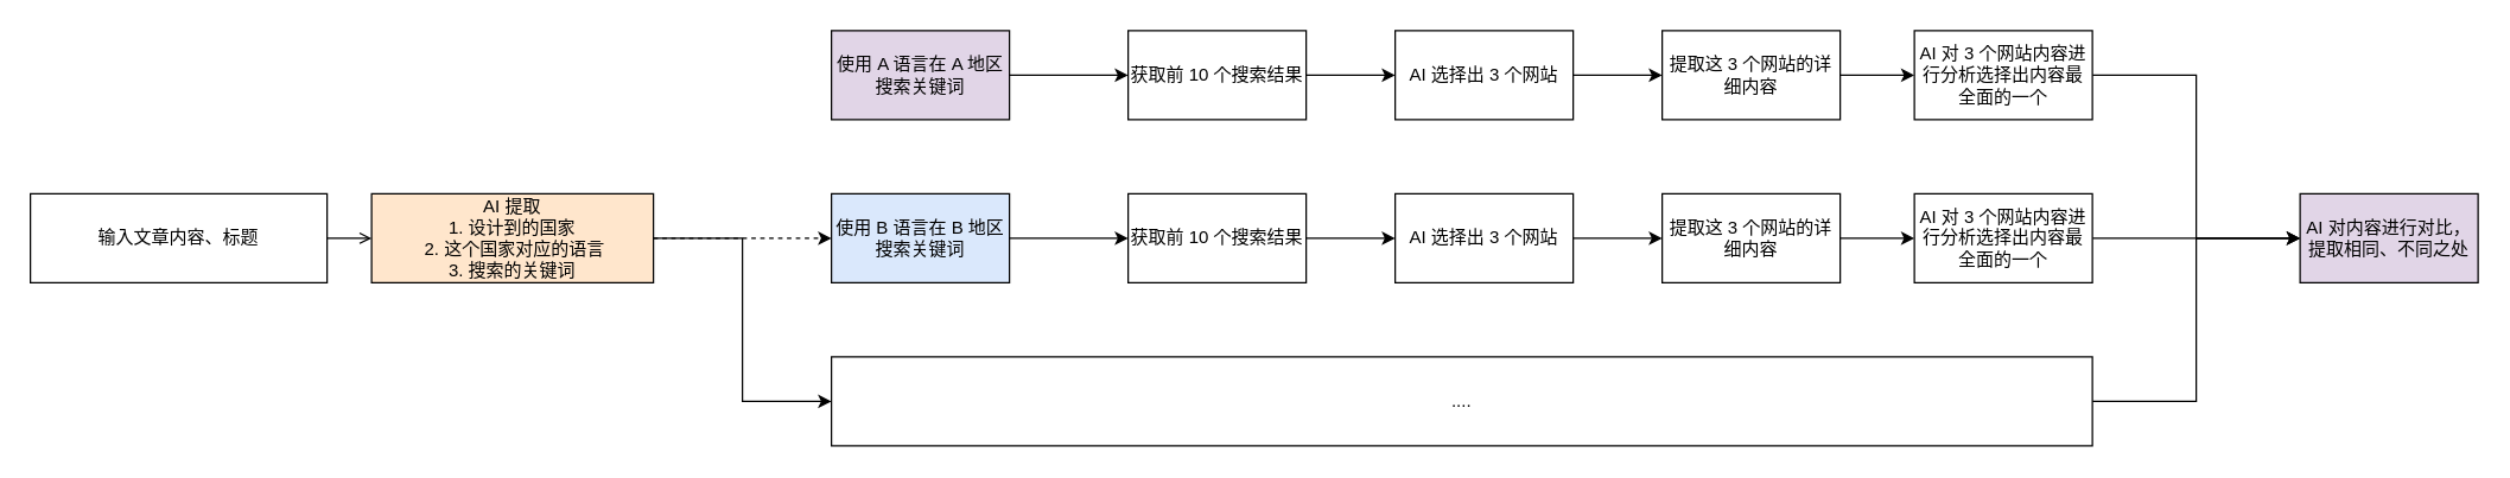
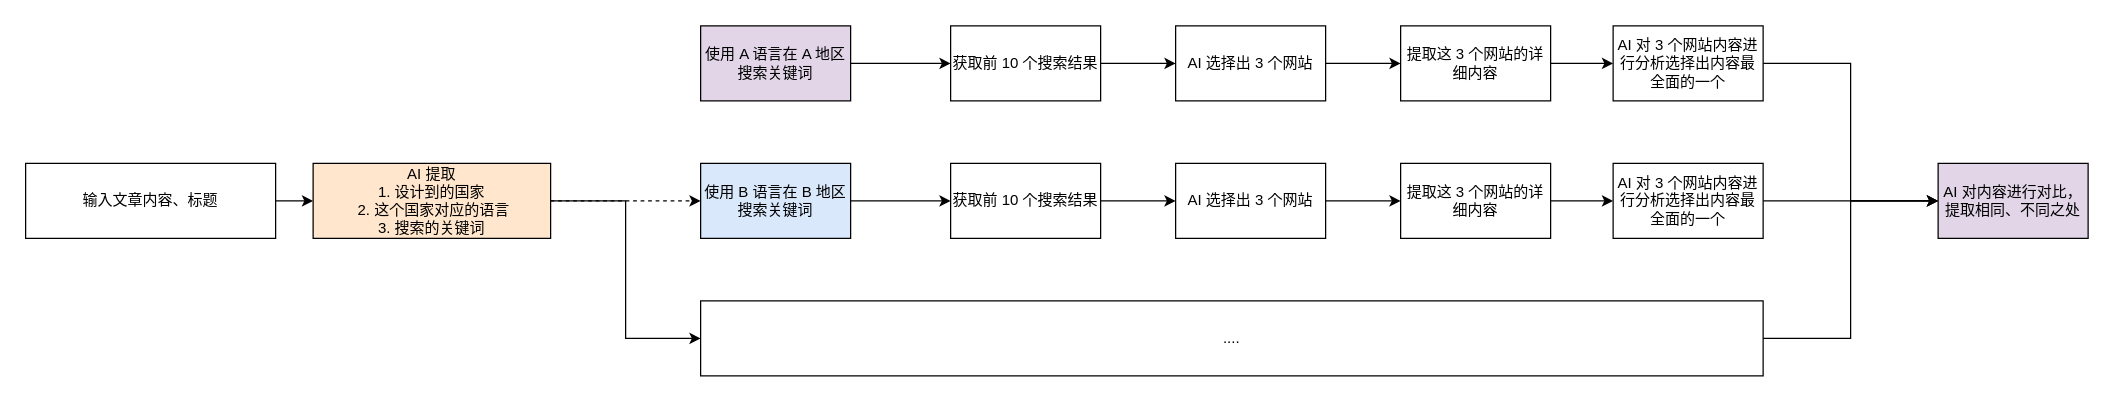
  <mxCell id="0" />
  <mxCell id="1" parent="0" />
- <mxCell id="2" style="edgeStyle=orthogonalEdgeStyle;rounded=0;orthogonalLoop=1;jettySize=auto;html=1;exitX=1;exitY=0.5;exitDx=0;exitDy=0;endArrow=open;" edge="1" parent="1" source="3" target="6"><mxGeometry relative="1" as="geometry" /></mxCell>
+ <mxCell id="2" style="edgeStyle=orthogonalEdgeStyle;rounded=0;orthogonalLoop=1;jettySize=auto;html=1;exitX=1;exitY=0.5;exitDx=0;exitDy=0;" edge="1" parent="1" source="3" target="6"><mxGeometry relative="1" as="geometry" /></mxCell>
  <mxCell id="3" value="输入文章内容、标题" style="rounded=0;whiteSpace=wrap;html=1;" vertex="1" parent="1"><mxGeometry x="20" y="130" width="200" height="60" as="geometry" /></mxCell>
  <mxCell id="4" style="edgeStyle=orthogonalEdgeStyle;rounded=0;orthogonalLoop=1;jettySize=auto;html=1;exitX=1;exitY=0.5;exitDx=0;exitDy=0;entryX=0;entryY=0.5;entryDx=0;entryDy=0;dashed=1;" edge="1" parent="1" source="6" target="10"><mxGeometry relative="1" as="geometry" /></mxCell>
  <mxCell id="5" style="edgeStyle=orthogonalEdgeStyle;rounded=0;orthogonalLoop=1;jettySize=auto;html=1;exitX=1;exitY=0.5;exitDx=0;exitDy=0;entryX=0;entryY=0.5;entryDx=0;entryDy=0;" edge="1" parent="1" source="6" target="12"><mxGeometry relative="1" as="geometry" /></mxCell>
  <mxCell id="6" value="AI 提取&lt;br&gt;1. 设计到的国家&lt;br&gt;&amp;nbsp;2. 这个国家对应的语言&lt;br&gt;3. 搜索的关键词" style="rounded=0;whiteSpace=wrap;html=1;fillColor=#ffe6cc;" vertex="1" parent="1"><mxGeometry x="250" y="130" width="190" height="60" as="geometry" /></mxCell>
  <mxCell id="7" style="edgeStyle=orthogonalEdgeStyle;rounded=0;orthogonalLoop=1;jettySize=auto;html=1;exitX=1;exitY=0.5;exitDx=0;exitDy=0;entryX=0;entryY=0.5;entryDx=0;entryDy=0;" edge="1" parent="1" source="8" target="14"><mxGeometry relative="1" as="geometry" /></mxCell>
  <mxCell id="8" value="使用 A 语言在 A 地区搜索关键词" style="whiteSpace=wrap;html=1;rounded=0;fillColor=#e1d5e7;" vertex="1" parent="1"><mxGeometry x="560" y="20" width="120" height="60" as="geometry" /></mxCell>
  <mxCell id="9" style="edgeStyle=orthogonalEdgeStyle;rounded=0;orthogonalLoop=1;jettySize=auto;html=1;exitX=1;exitY=0.5;exitDx=0;exitDy=0;" edge="1" parent="1" source="10" target="16"><mxGeometry relative="1" as="geometry" /></mxCell>
  <mxCell id="10" value="使用 B 语言在 B 地区搜索关键词" style="whiteSpace=wrap;html=1;rounded=0;fillColor=#dae8fc;" vertex="1" parent="1"><mxGeometry x="560" y="130" width="120" height="60" as="geometry" /></mxCell>
  <mxCell id="11" style="edgeStyle=orthogonalEdgeStyle;rounded=0;orthogonalLoop=1;jettySize=auto;html=1;exitX=1;exitY=0.5;exitDx=0;exitDy=0;entryX=0;entryY=0.5;entryDx=0;entryDy=0;" edge="1" parent="1" source="12" target="29"><mxGeometry relative="1" as="geometry" /></mxCell>
  <mxCell id="12" value="...." style="whiteSpace=wrap;html=1;rounded=0;" vertex="1" parent="1"><mxGeometry x="560" y="240" width="850" height="60" as="geometry" /></mxCell>
  <mxCell id="13" style="edgeStyle=orthogonalEdgeStyle;rounded=0;orthogonalLoop=1;jettySize=auto;html=1;exitX=1;exitY=0.5;exitDx=0;exitDy=0;entryX=0;entryY=0.5;entryDx=0;entryDy=0;" edge="1" parent="1" source="14" target="18"><mxGeometry relative="1" as="geometry" /></mxCell>
  <mxCell id="14" value="获取前 10 个搜索结果" style="whiteSpace=wrap;html=1;rounded=0;" vertex="1" parent="1"><mxGeometry x="760" y="20" width="120" height="60" as="geometry" /></mxCell>
  <mxCell id="15" value="" style="edgeStyle=orthogonalEdgeStyle;rounded=0;orthogonalLoop=1;jettySize=auto;html=1;" edge="1" parent="1" source="16" target="24"><mxGeometry relative="1" as="geometry" /></mxCell>
  <mxCell id="16" value="获取前 10 个搜索结果" style="whiteSpace=wrap;html=1;rounded=0;" vertex="1" parent="1"><mxGeometry x="760" y="130" width="120" height="60" as="geometry" /></mxCell>
  <mxCell id="17" style="edgeStyle=orthogonalEdgeStyle;rounded=0;orthogonalLoop=1;jettySize=auto;html=1;exitX=1;exitY=0.5;exitDx=0;exitDy=0;entryX=0;entryY=0.5;entryDx=0;entryDy=0;" edge="1" parent="1" source="18" target="20"><mxGeometry relative="1" as="geometry" /></mxCell>
  <mxCell id="18" value="AI 选择出 3 个网站" style="whiteSpace=wrap;html=1;rounded=0;" vertex="1" parent="1"><mxGeometry x="940" y="20" width="120" height="60" as="geometry" /></mxCell>
  <mxCell id="19" style="edgeStyle=orthogonalEdgeStyle;rounded=0;orthogonalLoop=1;jettySize=auto;html=1;exitX=1;exitY=0.5;exitDx=0;exitDy=0;entryX=0;entryY=0.5;entryDx=0;entryDy=0;" edge="1" parent="1" source="20" target="22"><mxGeometry relative="1" as="geometry" /></mxCell>
  <mxCell id="20" value="提取这 3 个网站的详细内容" style="whiteSpace=wrap;html=1;rounded=0;" vertex="1" parent="1"><mxGeometry x="1120" y="20" width="120" height="60" as="geometry" /></mxCell>
  <mxCell id="21" style="edgeStyle=orthogonalEdgeStyle;rounded=0;orthogonalLoop=1;jettySize=auto;html=1;exitX=1;exitY=0.5;exitDx=0;exitDy=0;entryX=0;entryY=0.5;entryDx=0;entryDy=0;" edge="1" parent="1" source="22" target="29"><mxGeometry relative="1" as="geometry" /></mxCell>
  <mxCell id="22" value="AI 对 3 个网站内容进行分析选择出内容最全面的一个" style="whiteSpace=wrap;html=1;rounded=0;" vertex="1" parent="1"><mxGeometry x="1290" y="20" width="120" height="60" as="geometry" /></mxCell>
  <mxCell id="23" style="edgeStyle=orthogonalEdgeStyle;rounded=0;orthogonalLoop=1;jettySize=auto;html=1;exitX=1;exitY=0.5;exitDx=0;exitDy=0;entryX=0;entryY=0.5;entryDx=0;entryDy=0;" edge="1" parent="1" source="24" target="26"><mxGeometry relative="1" as="geometry" /></mxCell>
  <mxCell id="24" value="AI 选择出 3 个网站" style="whiteSpace=wrap;html=1;rounded=0;" vertex="1" parent="1"><mxGeometry x="940" y="130" width="120" height="60" as="geometry" /></mxCell>
  <mxCell id="25" style="edgeStyle=orthogonalEdgeStyle;rounded=0;orthogonalLoop=1;jettySize=auto;html=1;exitX=1;exitY=0.5;exitDx=0;exitDy=0;entryX=0;entryY=0.5;entryDx=0;entryDy=0;" edge="1" parent="1" source="26" target="28"><mxGeometry relative="1" as="geometry" /></mxCell>
  <mxCell id="26" value="提取这 3 个网站的详细内容" style="whiteSpace=wrap;html=1;rounded=0;" vertex="1" parent="1"><mxGeometry x="1120" y="130" width="120" height="60" as="geometry" /></mxCell>
  <mxCell id="27" style="edgeStyle=orthogonalEdgeStyle;rounded=0;orthogonalLoop=1;jettySize=auto;html=1;exitX=1;exitY=0.5;exitDx=0;exitDy=0;entryX=0;entryY=0.5;entryDx=0;entryDy=0;" edge="1" parent="1" source="28" target="29"><mxGeometry relative="1" as="geometry"><mxPoint x="1480" y="280" as="targetPoint" /></mxGeometry></mxCell>
  <mxCell id="28" value="AI 对 3 个网站内容进行分析选择出内容最全面的一个" style="whiteSpace=wrap;html=1;rounded=0;" vertex="1" parent="1"><mxGeometry x="1290" y="130" width="120" height="60" as="geometry" /></mxCell>
  <mxCell id="29" value="AI 对内容进行对比，提取相同、不同之处" style="rounded=0;whiteSpace=wrap;html=1;fillColor=#e1d5e7;" vertex="1" parent="1"><mxGeometry x="1550" y="130" width="120" height="60" as="geometry" /></mxCell>
